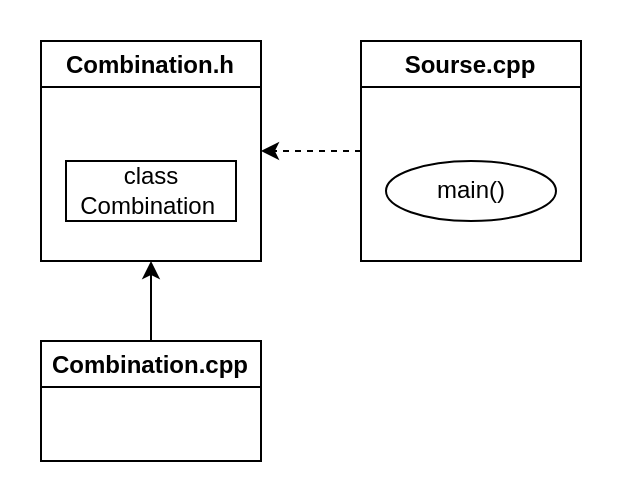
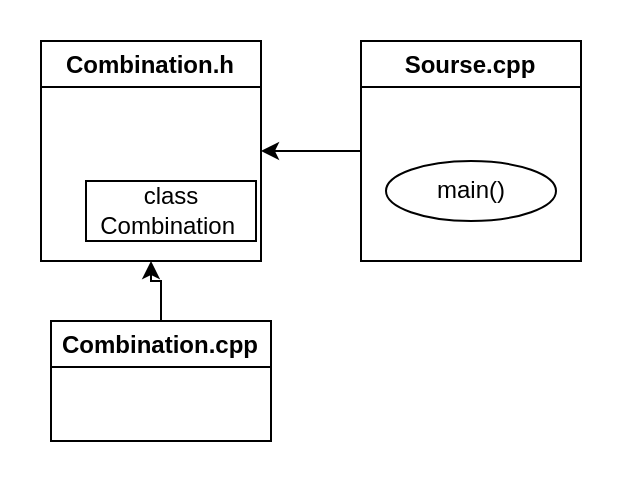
  <mxCell id="0" />
  <mxCell id="1" parent="0" />
  <mxCell id="2" value="Combination.h" style="swimlane;" vertex="1" parent="1"><mxGeometry x="20" y="20" width="110" height="110" as="geometry" /></mxCell>
- <mxCell id="3" value="class Combination&amp;nbsp;" style="rounded=0;whiteSpace=wrap;html=1;" vertex="1" parent="2"><mxGeometry x="12.5" y="60" width="85" height="30" as="geometry" /></mxCell>
- <mxCell id="4" style="edgeStyle=orthogonalEdgeStyle;rounded=0;orthogonalLoop=1;jettySize=auto;html=1;entryX=1;entryY=0.5;entryDx=0;entryDy=0;dashed=1;" edge="1" parent="1" source="5" target="2"><mxGeometry relative="1" as="geometry" /></mxCell>
+ <mxCell id="3" value="class Combination&amp;nbsp;" style="rounded=0;whiteSpace=wrap;html=1;" vertex="1" parent="2"><mxGeometry x="22.5" y="70" width="85" height="30" as="geometry" /></mxCell>
+ <mxCell id="4" style="edgeStyle=orthogonalEdgeStyle;rounded=0;orthogonalLoop=1;jettySize=auto;html=1;entryX=1;entryY=0.5;entryDx=0;entryDy=0;" edge="1" parent="1" source="5" target="2"><mxGeometry relative="1" as="geometry" /></mxCell>
  <mxCell id="5" value="Sourse.cpp" style="swimlane;" vertex="1" parent="1"><mxGeometry x="180" y="20" width="110" height="110" as="geometry" /></mxCell>
  <mxCell id="6" value="main()" style="ellipse;whiteSpace=wrap;html=1;" vertex="1" parent="5"><mxGeometry x="12.5" y="60" width="85" height="30" as="geometry" /></mxCell>
  <mxCell id="7" style="edgeStyle=orthogonalEdgeStyle;rounded=0;orthogonalLoop=1;jettySize=auto;html=1;entryX=0.5;entryY=1;entryDx=0;entryDy=0;" edge="1" parent="1" source="8" target="2"><mxGeometry relative="1" as="geometry" /></mxCell>
- <mxCell id="8" value="Combination.cpp" style="swimlane;" vertex="1" parent="1"><mxGeometry x="20" y="170" width="110" height="60" as="geometry" /></mxCell>
+ <mxCell id="8" value="Combination.cpp" style="swimlane;" vertex="1" parent="1"><mxGeometry x="25" y="160" width="110" height="60" as="geometry" /></mxCell>
